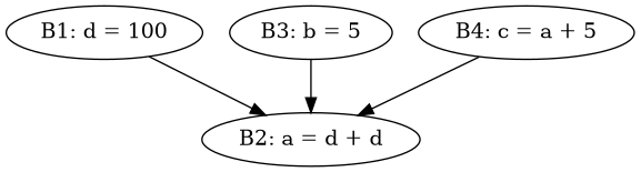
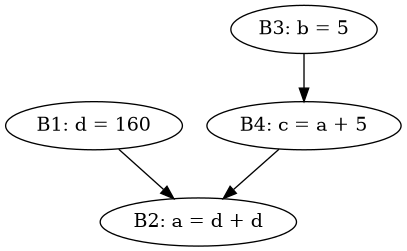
  digraph {
    fontname="DejaVu Serif"
    node [fontname="DejaVu Serif"]
    edge [fontname="DejaVu Serif"]
-   "B1: d = 100"
+   "B1: d = 100" [label="B1: d = 160"]
    "B2: a = d + d"
    "B3: b = 5"
    "B4: c = a + 5"
    "B1: d = 100" -> "B2: a = d + d"
-   "B3: b = 5" -> "B2: a = d + d"
+   "B3: b = 5" -> "B4: c = a + 5"
    "B4: c = a + 5" -> "B2: a = d + d"
  }
